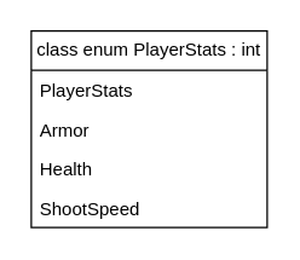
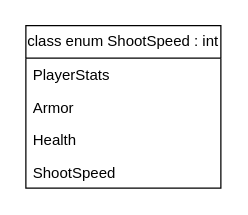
  <mxCell id="0" />
  <mxCell id="1" parent="0" />
- <mxCell id="2" value="class enum PlayerStats : int" style="swimlane;fontStyle=0;childLayout=stackLayout;horizontal=1;startSize=26;fillColor=none;horizontalStack=0;resizeParent=1;resizeParentMax=0;resizeLast=0;collapsible=1;marginBottom=0;whiteSpace=wrap;html=1;" vertex="1" parent="1"><mxGeometry x="20" y="20" width="156" height="130" as="geometry" /></mxCell>
+ <mxCell id="2" value="class enum ShootSpeed : int" style="swimlane;fontStyle=0;childLayout=stackLayout;horizontal=1;startSize=26;fillColor=none;horizontalStack=0;resizeParent=1;resizeParentMax=0;resizeLast=0;collapsible=1;marginBottom=0;whiteSpace=wrap;html=1;" vertex="1" parent="1"><mxGeometry x="20" y="20" width="156" height="130" as="geometry" /></mxCell>
  <mxCell id="3" value="PlayerStats" style="text;strokeColor=none;fillColor=none;align=left;verticalAlign=top;spacingLeft=4;spacingRight=4;overflow=hidden;rotatable=0;points=[[0,0.5],[1,0.5]];portConstraint=eastwest;whiteSpace=wrap;html=1;" vertex="1" parent="2"><mxGeometry y="26" width="156" height="26" as="geometry" /></mxCell>
  <mxCell id="4" value="Armor" style="text;strokeColor=none;fillColor=none;align=left;verticalAlign=top;spacingLeft=4;spacingRight=4;overflow=hidden;rotatable=0;points=[[0,0.5],[1,0.5]];portConstraint=eastwest;whiteSpace=wrap;html=1;" vertex="1" parent="2"><mxGeometry y="52" width="156" height="26" as="geometry" /></mxCell>
  <mxCell id="5" value="Health" style="text;strokeColor=none;fillColor=none;align=left;verticalAlign=top;spacingLeft=4;spacingRight=4;overflow=hidden;rotatable=0;points=[[0,0.5],[1,0.5]];portConstraint=eastwest;whiteSpace=wrap;html=1;" vertex="1" parent="2"><mxGeometry y="78" width="156" height="26" as="geometry" /></mxCell>
  <mxCell id="6" value="ShootSpeed&lt;br&gt;" style="text;strokeColor=none;fillColor=none;align=left;verticalAlign=top;spacingLeft=4;spacingRight=4;overflow=hidden;rotatable=0;points=[[0,0.5],[1,0.5]];portConstraint=eastwest;whiteSpace=wrap;html=1;" vertex="1" parent="2"><mxGeometry y="104" width="156" height="26" as="geometry" /></mxCell>
